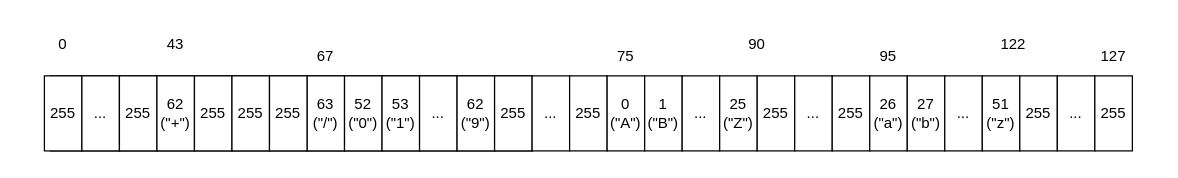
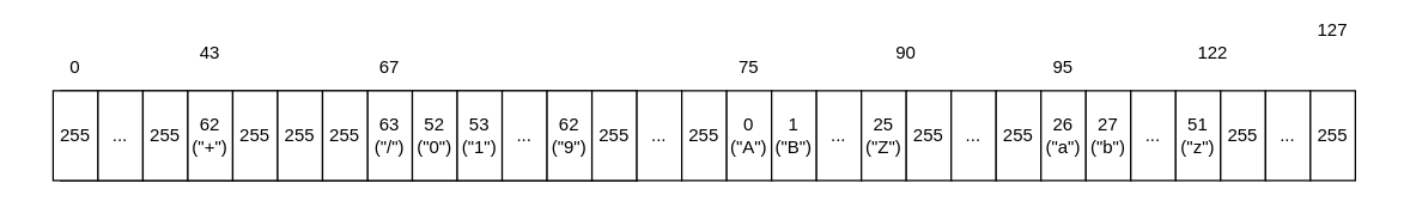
  <mxCell id="0" />
  <mxCell id="1" parent="0" />
  <mxCell id="2" value="" style="rounded=0;whiteSpace=wrap;html=1;fillColor=none;" vertex="1" parent="1"><mxGeometry x="40" y="60" width="385" height="60" as="geometry" /></mxCell>
  <mxCell id="3" value="255" style="rounded=0;whiteSpace=wrap;html=1;" vertex="1" parent="1"><mxGeometry x="35" y="60" width="30" height="60" as="geometry" /></mxCell>
  <mxCell id="4" value="..." style="rounded=0;whiteSpace=wrap;html=1;" vertex="1" parent="1"><mxGeometry x="65" y="60" width="30" height="60" as="geometry" /></mxCell>
  <mxCell id="5" value="255" style="rounded=0;whiteSpace=wrap;html=1;" vertex="1" parent="1"><mxGeometry x="95" y="60" width="30" height="60" as="geometry" /></mxCell>
  <mxCell id="6" value="62&lt;br&gt;(&quot;+&quot;)" style="rounded=0;whiteSpace=wrap;html=1;" vertex="1" parent="1"><mxGeometry x="125" y="60" width="30" height="60" as="geometry" /></mxCell>
  <mxCell id="7" value="255" style="rounded=0;whiteSpace=wrap;html=1;" vertex="1" parent="1"><mxGeometry x="155" y="60" width="30" height="60" as="geometry" /></mxCell>
  <mxCell id="8" value="255" style="rounded=0;whiteSpace=wrap;html=1;" vertex="1" parent="1"><mxGeometry x="185" y="60" width="30" height="60" as="geometry" /></mxCell>
  <mxCell id="9" value="63&lt;br&gt;(&quot;/&quot;)" style="rounded=0;whiteSpace=wrap;html=1;" vertex="1" parent="1"><mxGeometry x="245" y="60" width="30" height="60" as="geometry" /></mxCell>
  <mxCell id="10" value="52&lt;br&gt;(&quot;0&quot;)" style="rounded=0;whiteSpace=wrap;html=1;" vertex="1" parent="1"><mxGeometry x="275" y="60" width="30" height="60" as="geometry" /></mxCell>
  <mxCell id="11" value="53&lt;br&gt;(&quot;1&quot;)" style="rounded=0;whiteSpace=wrap;html=1;" vertex="1" parent="1"><mxGeometry x="305" y="60" width="30" height="60" as="geometry" /></mxCell>
  <mxCell id="12" value="..." style="rounded=0;whiteSpace=wrap;html=1;" vertex="1" parent="1"><mxGeometry x="335" y="60" width="30" height="60" as="geometry" /></mxCell>
  <mxCell id="13" value="62&lt;br&gt;(&quot;9&quot;)" style="rounded=0;whiteSpace=wrap;html=1;" vertex="1" parent="1"><mxGeometry x="365" y="60" width="30" height="60" as="geometry" /></mxCell>
  <mxCell id="14" value="255" style="rounded=0;whiteSpace=wrap;html=1;" vertex="1" parent="1"><mxGeometry x="395" y="60" width="30" height="60" as="geometry" /></mxCell>
- <mxCell id="15" value="0" style="text;html=1;strokeColor=none;fillColor=none;align=center;verticalAlign=middle;whiteSpace=wrap;rounded=0;" vertex="1" parent="1"><mxGeometry x="20" y="20" width="60" height="30" as="geometry" /></mxCell>
+ <mxCell id="15" value="0" style="text;html=1;strokeColor=none;fillColor=none;align=center;verticalAlign=middle;whiteSpace=wrap;rounded=0;" vertex="1" parent="1"><mxGeometry y="30" width="60" height="30" as="geometry" x="20" /></mxCell>
  <mxCell id="16" value="..." style="rounded=0;whiteSpace=wrap;html=1;" vertex="1" parent="1"><mxGeometry x="425" y="60" width="30" height="60" as="geometry" /></mxCell>
  <mxCell id="17" value="255" style="rounded=0;whiteSpace=wrap;html=1;" vertex="1" parent="1"><mxGeometry x="455" y="60" width="30" height="60" as="geometry" /></mxCell>
  <mxCell id="18" value="0&lt;br&gt;(&quot;A&quot;)" style="rounded=0;whiteSpace=wrap;html=1;" vertex="1" parent="1"><mxGeometry x="485" y="60" width="30" height="60" as="geometry" /></mxCell>
  <mxCell id="19" value="1&lt;br&gt;(&quot;B&quot;)" style="rounded=0;whiteSpace=wrap;html=1;" vertex="1" parent="1"><mxGeometry x="515" y="60" width="30" height="60" as="geometry" /></mxCell>
  <mxCell id="20" value="..." style="rounded=0;whiteSpace=wrap;html=1;" vertex="1" parent="1"><mxGeometry x="545" y="60" width="30" height="60" as="geometry" /></mxCell>
  <mxCell id="21" value="25&lt;br&gt;(&quot;Z&quot;)" style="rounded=0;whiteSpace=wrap;html=1;" vertex="1" parent="1"><mxGeometry x="575" y="60" width="30" height="60" as="geometry" /></mxCell>
  <mxCell id="22" value="255" style="rounded=0;whiteSpace=wrap;html=1;" vertex="1" parent="1"><mxGeometry x="605" y="60" width="30" height="60" as="geometry" /></mxCell>
  <mxCell id="23" value="..." style="rounded=0;whiteSpace=wrap;html=1;" vertex="1" parent="1"><mxGeometry x="635" y="60" width="30" height="60" as="geometry" /></mxCell>
  <mxCell id="24" value="255" style="rounded=0;whiteSpace=wrap;html=1;" vertex="1" parent="1"><mxGeometry x="665" y="60" width="30" height="60" as="geometry" /></mxCell>
  <mxCell id="25" value="26&lt;br&gt;(&quot;a&quot;)" style="rounded=0;whiteSpace=wrap;html=1;" vertex="1" parent="1"><mxGeometry x="695" y="60" width="30" height="60" as="geometry" /></mxCell>
  <mxCell id="26" value="27&lt;br&gt;(&quot;b&quot;)" style="rounded=0;whiteSpace=wrap;html=1;" vertex="1" parent="1"><mxGeometry x="725" y="60" width="30" height="60" as="geometry" /></mxCell>
  <mxCell id="27" value="..." style="rounded=0;whiteSpace=wrap;html=1;" vertex="1" parent="1"><mxGeometry x="755" y="60" width="30" height="60" as="geometry" /></mxCell>
  <mxCell id="28" value="51&lt;br&gt;(&quot;z&quot;)" style="rounded=0;whiteSpace=wrap;html=1;" vertex="1" parent="1"><mxGeometry x="785" y="60" width="30" height="60" as="geometry" /></mxCell>
  <mxCell id="29" value="43" style="text;html=1;strokeColor=none;fillColor=none;align=center;verticalAlign=middle;whiteSpace=wrap;rounded=0;" vertex="1" parent="1"><mxGeometry x="110" y="20" width="60" height="30" as="geometry" /></mxCell>
  <mxCell id="30" value="67" style="text;html=1;strokeColor=none;fillColor=none;align=center;verticalAlign=middle;whiteSpace=wrap;rounded=0;" vertex="1" parent="1"><mxGeometry x="230" y="30" width="60" height="30" as="geometry" /></mxCell>
  <mxCell id="31" value="255" style="rounded=0;whiteSpace=wrap;html=1;" vertex="1" parent="1"><mxGeometry x="215" y="60" width="30" height="60" as="geometry" /></mxCell>
  <mxCell id="32" value="75" style="text;html=1;strokeColor=none;fillColor=none;align=center;verticalAlign=middle;whiteSpace=wrap;rounded=0;" vertex="1" parent="1"><mxGeometry x="470" y="30" width="60" height="30" as="geometry" /></mxCell>
  <mxCell id="33" value="90" style="text;html=1;strokeColor=none;fillColor=none;align=center;verticalAlign=middle;whiteSpace=wrap;rounded=0;" vertex="1" parent="1"><mxGeometry x="575" y="20" width="60" height="30" as="geometry" /></mxCell>
  <mxCell id="34" value="95" style="text;html=1;strokeColor=none;fillColor=none;align=center;verticalAlign=middle;whiteSpace=wrap;rounded=0;" vertex="1" parent="1"><mxGeometry x="680" y="30" width="60" height="30" as="geometry" /></mxCell>
  <mxCell id="35" value="122" style="text;html=1;strokeColor=none;fillColor=none;align=center;verticalAlign=middle;whiteSpace=wrap;rounded=0;" vertex="1" parent="1"><mxGeometry x="780" y="20" width="60" height="30" as="geometry" /></mxCell>
  <mxCell id="36" value="255" style="rounded=0;whiteSpace=wrap;html=1;" vertex="1" parent="1"><mxGeometry x="815" y="60" width="30" height="60" as="geometry" /></mxCell>
  <mxCell id="37" value="..." style="rounded=0;whiteSpace=wrap;html=1;" vertex="1" parent="1"><mxGeometry x="845" y="60" width="30" height="60" as="geometry" /></mxCell>
  <mxCell id="38" value="255" style="rounded=0;whiteSpace=wrap;html=1;" vertex="1" parent="1"><mxGeometry x="875" y="60" width="30" height="60" as="geometry" /></mxCell>
- <mxCell id="39" value="127" style="text;html=1;strokeColor=none;fillColor=none;align=center;verticalAlign=middle;whiteSpace=wrap;rounded=0;" vertex="1" parent="1"><mxGeometry x="860" y="30" width="60" height="30" as="geometry" /></mxCell>
+ <mxCell id="39" value="127" style="text;html=1;strokeColor=none;fillColor=none;align=center;verticalAlign=middle;whiteSpace=wrap;rounded=0;" vertex="1" parent="1"><mxGeometry x="860" y="5" width="60" height="30" as="geometry" /></mxCell>
